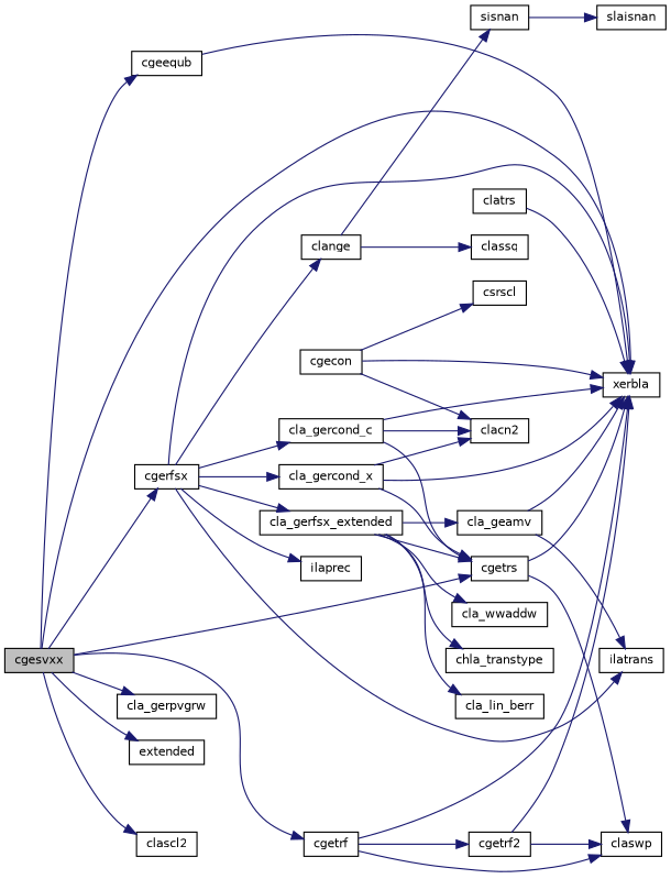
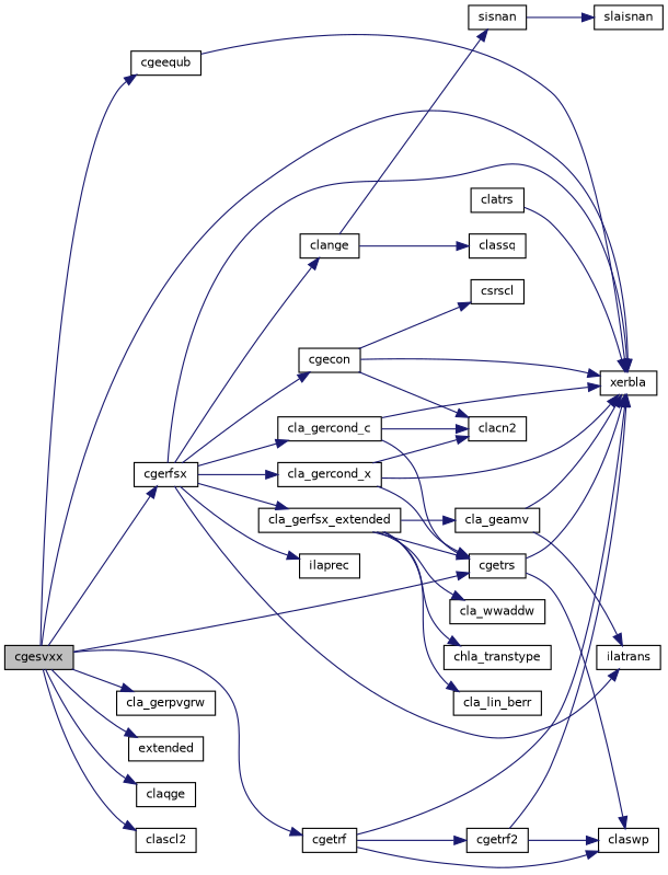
  digraph {
    rankdir=LR
    node [color=black fillcolor=white fontname=Helvetica fontsize=10 shape=record style=filled]
    edge [color=midnightblue fontname=Helvetica fontsize=10 labelfontname=Helvetica labelfontsize=10 style=solid]
    n1 [fillcolor=grey75 fontcolor=black height=0.2 label=cgesvxx width=0.4]
    n2 [height=0.2 label=cgeequb width=0.4]
    n3 [height=0.2 label=xerbla width=0.4]
    n4 [height=0.2 label=cgerfsx width=0.4]
    n5 [height=0.2 label=cgetrs width=0.4]
    n6 [height=0.2 label=cgetrf width=0.4]
    n7 [height=0.2 label=cla_gerpvgrw width=0.4]
    n8 [height=0.2 label=extended width=0.4]
+   n9 [height=0.2 label=claqge width=0.4]
    n10 [height=0.2 label=clascl2 width=0.4]
    n11 [height=0.2 label=cgecon width=0.4]
    n12 [height=0.2 label=cla_gercond_c width=0.4]
    n13 [height=0.2 label=cla_gercond_x width=0.4]
    n14 [height=0.2 label=cla_gerfsx_extended width=0.4]
    n15 [height=0.2 label=ilatrans width=0.4]
    n16 [height=0.2 label=clange width=0.4]
    n17 [height=0.2 label=ilaprec width=0.4]
    n18 [height=0.2 label=claswp width=0.4]
    n19 [height=0.2 label=cgetrf2 width=0.4]
    n20 [height=0.2 label=clacn2 width=0.4]
    n21 [height=0.2 label=csrscl width=0.4]
    n22 [height=0.2 label=chla_transtype width=0.4]
    n23 [height=0.2 label=cla_geamv width=0.4]
    n24 [height=0.2 label=cla_lin_berr width=0.4]
    n25 [height=0.2 label=cla_wwaddw width=0.4]
    n26 [height=0.2 label=classq width=0.4]
    n27 [height=0.2 label=sisnan width=0.4]
    n28 [height=0.2 label=clatrs width=0.4]
    n29 [height=0.2 label=slaisnan width=0.4]
    n1 -> n2
    n1 -> n3
    n1 -> n4
    n1 -> n5
    n1 -> n6
    n1 -> n7
    n1 -> n8
+   n1 -> n9
    n1 -> n10
    n2 -> n3
    n4 -> n3
+   n4 -> n11
    n4 -> n12
    n4 -> n13
    n4 -> n14
    n4 -> n15
    n4 -> n16
    n4 -> n17
    n5 -> n3
    n5 -> n18
    n6 -> n3
    n6 -> n18
    n6 -> n19
    n11 -> n3
    n11 -> n20
    n11 -> n21
    n12 -> n3
    n12 -> n5
    n12 -> n20
    n13 -> n3
    n13 -> n5
    n13 -> n20
    n14 -> n5
    n14 -> n22
    n14 -> n23
    n14 -> n24
    n14 -> n25
    n16 -> n26
    n16 -> n27
    n19 -> n3
    n19 -> n18
    n23 -> n3
    n23 -> n15
    n27 -> n29
    n28 -> n3
  }
